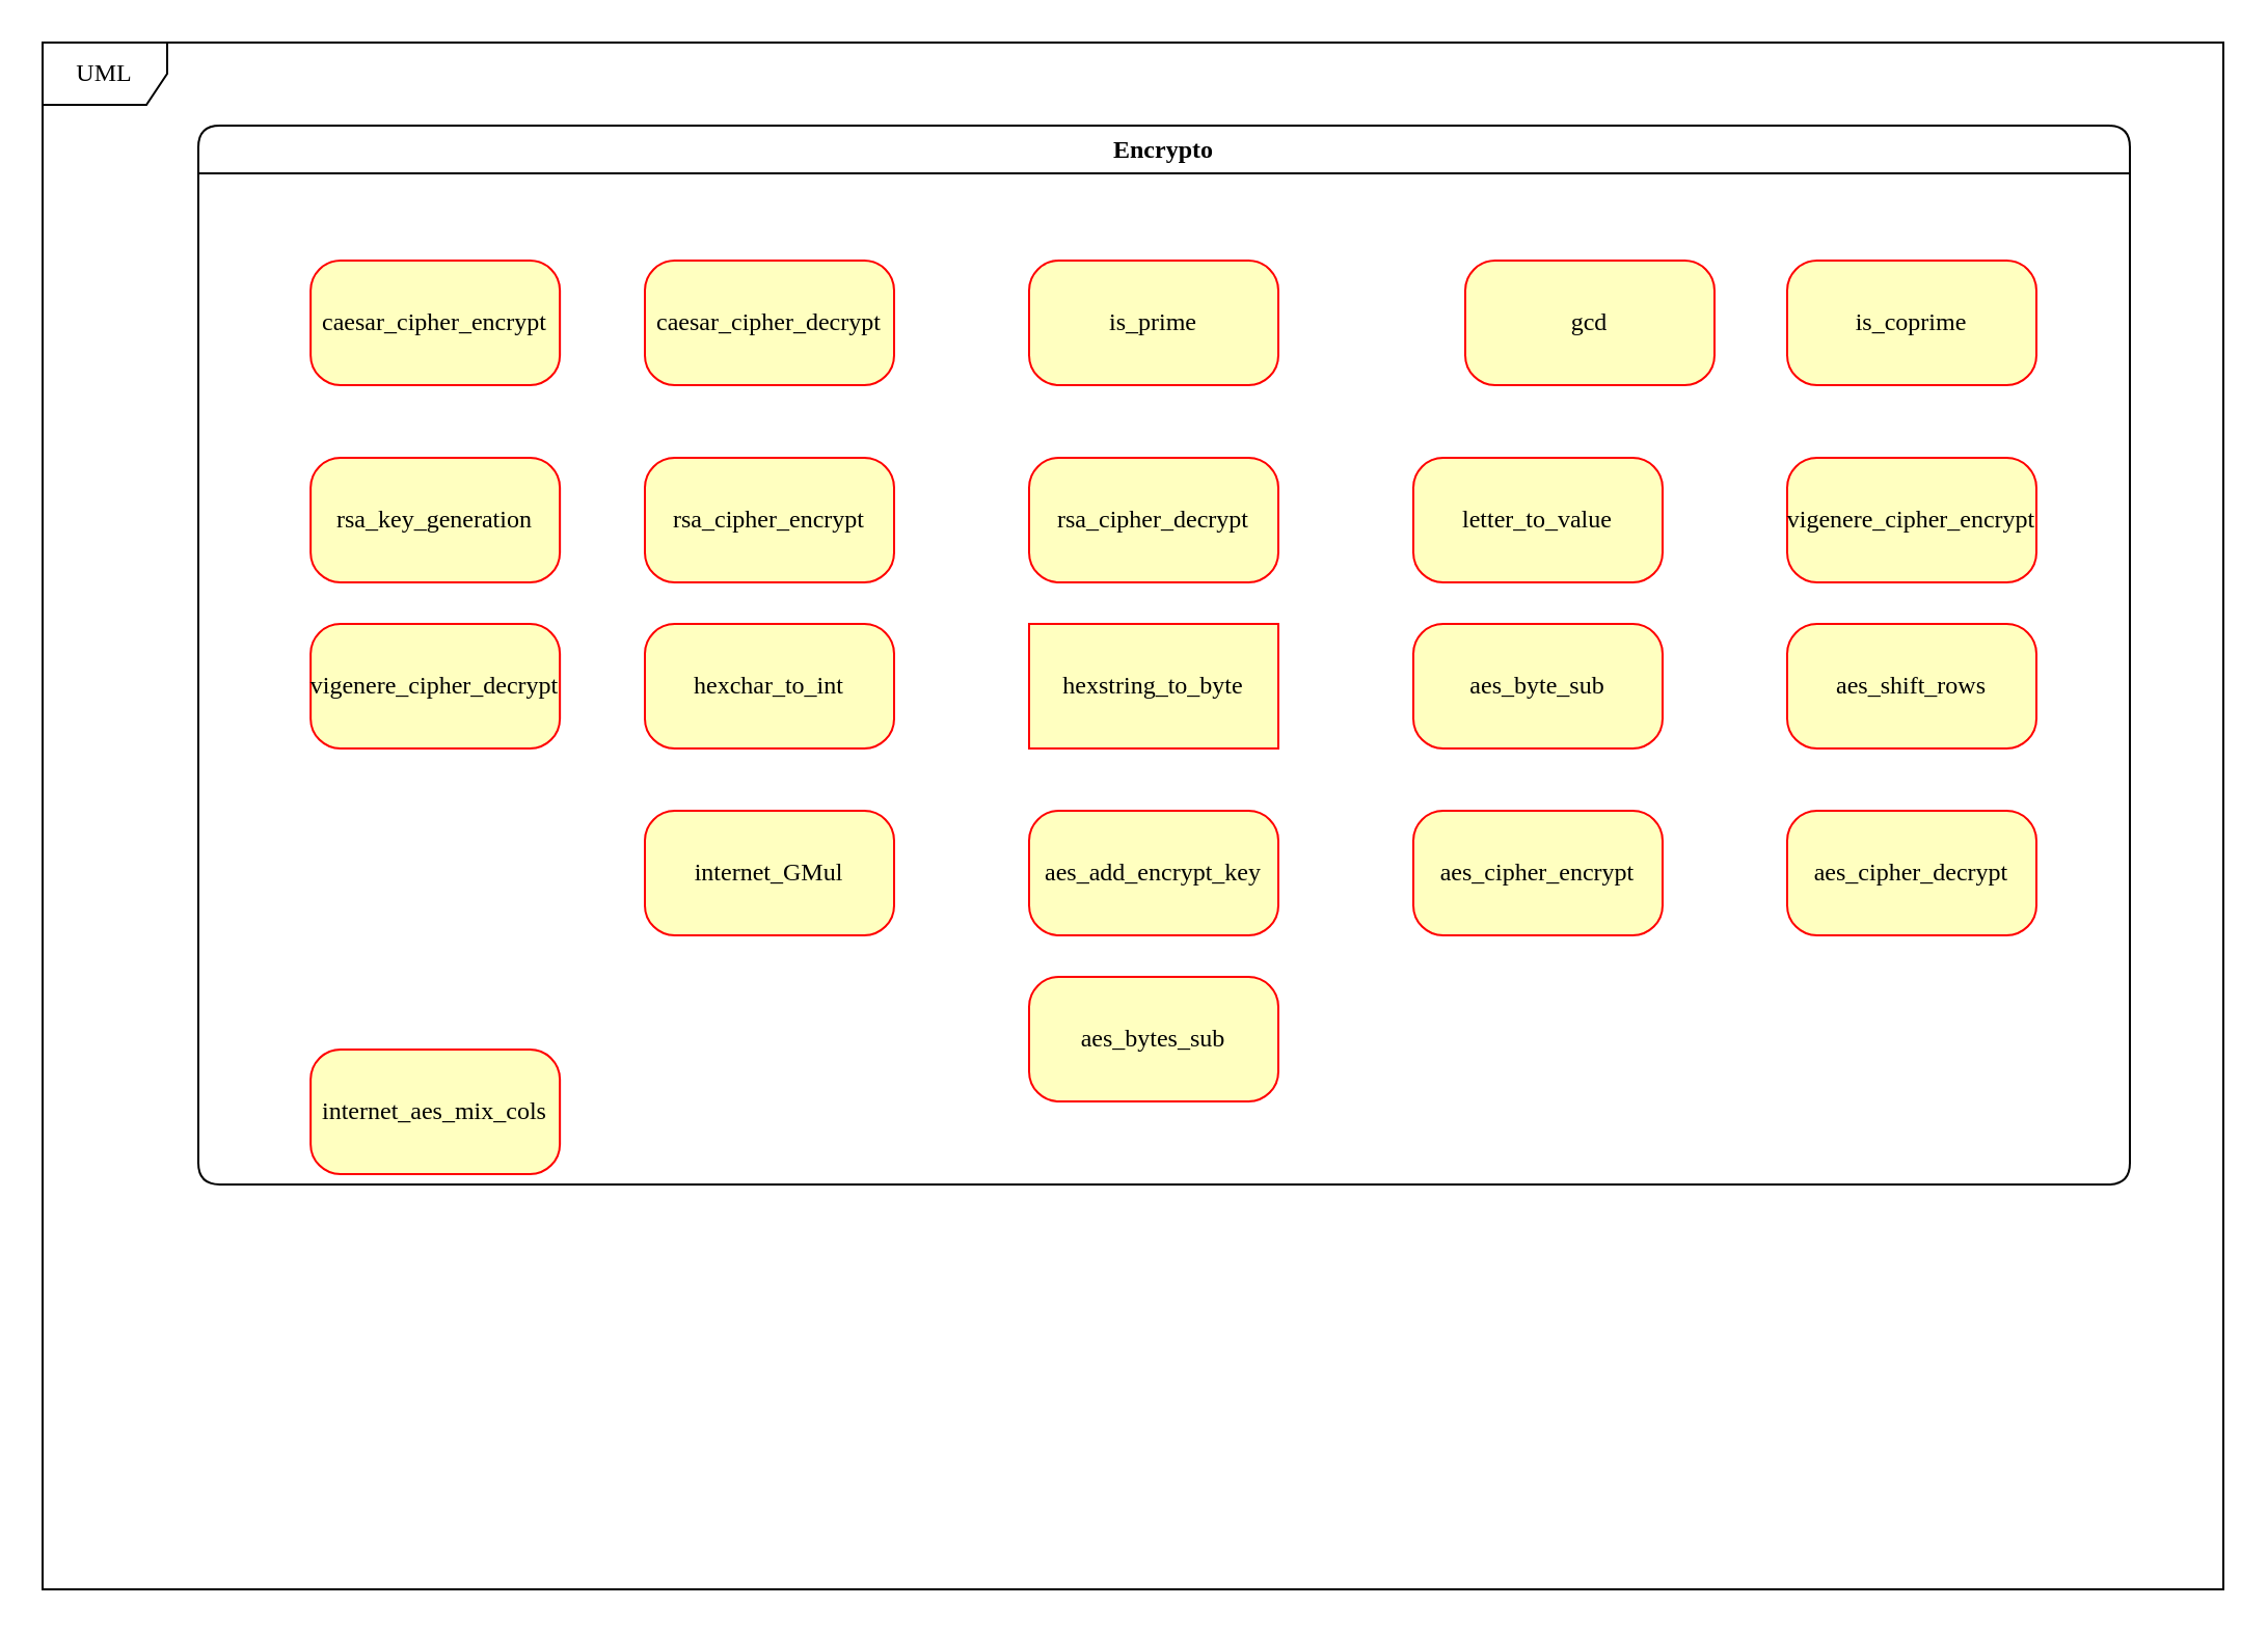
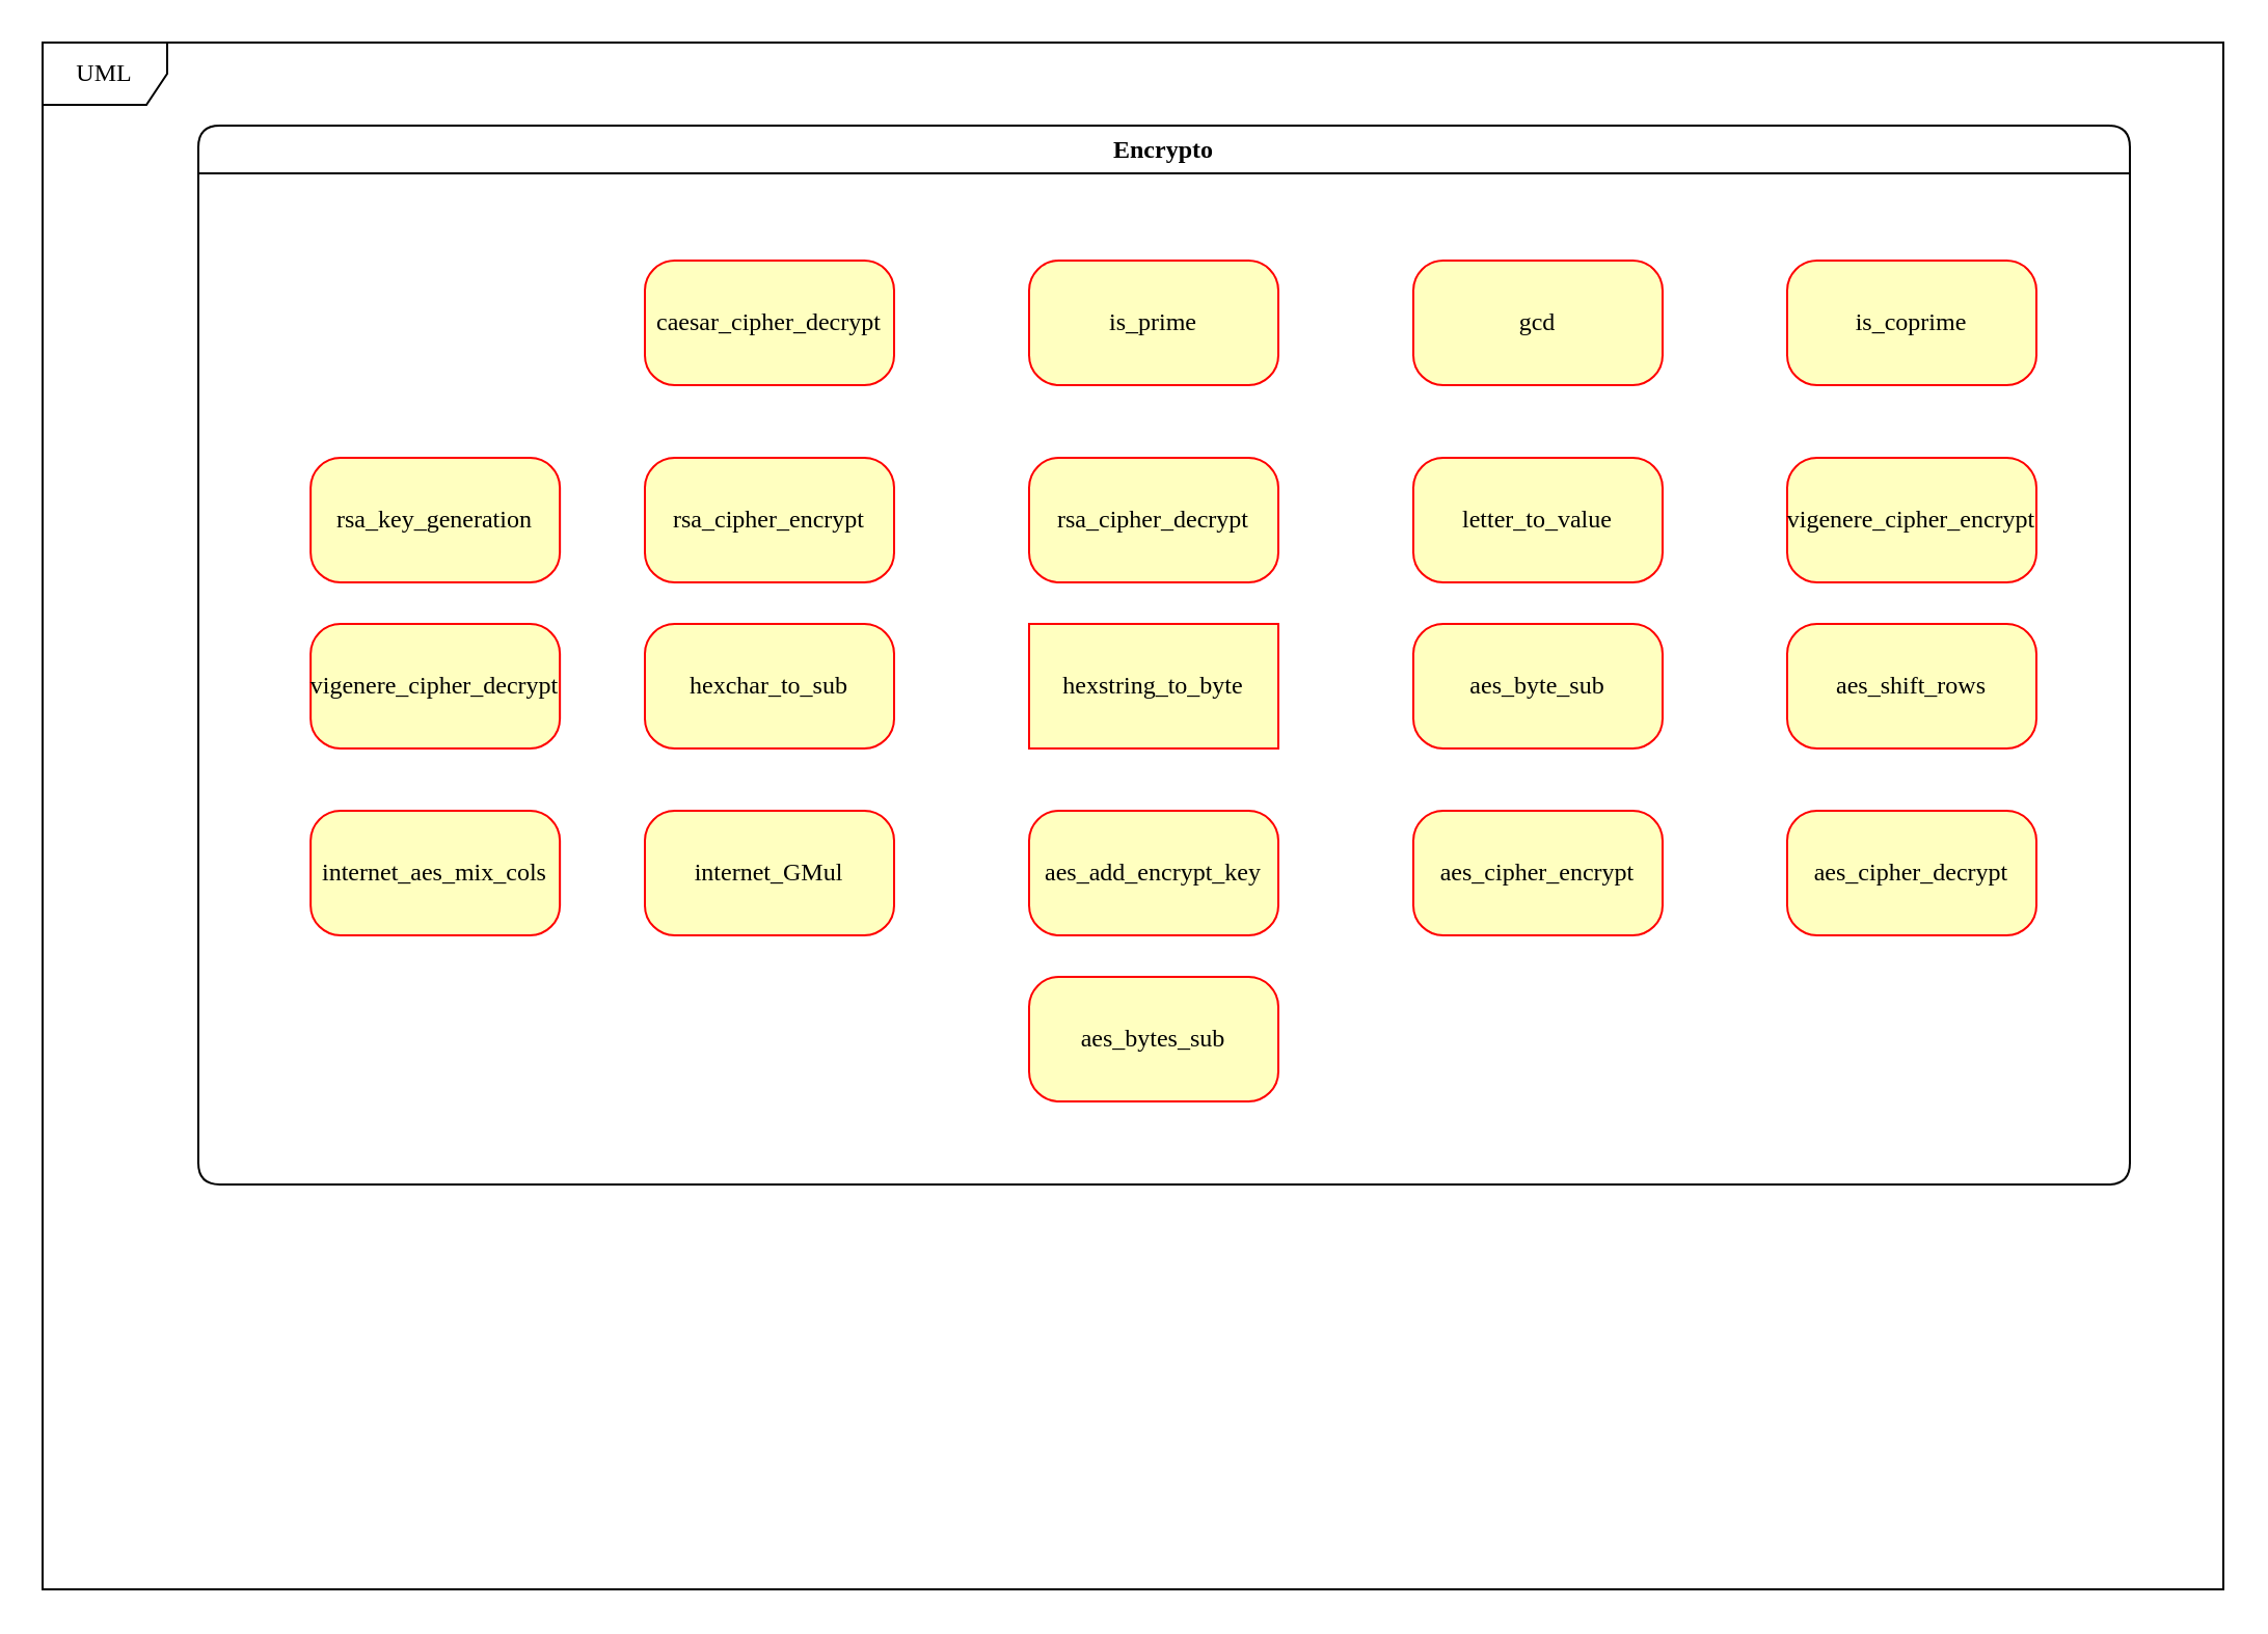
  <mxCell id="0" />
  <mxCell id="1" parent="0" />
  <mxCell id="2" value="UML" style="shape=umlFrame;whiteSpace=wrap;html=1;rounded=1;shadow=0;comic=0;labelBackgroundColor=none;strokeColor=#000000;strokeWidth=1;fillColor=#ffffff;fontFamily=Verdana;fontSize=12;fontColor=#000000;align=center;" parent="1" vertex="1"><mxGeometry x="20" y="20" width="1050" height="745" as="geometry" /></mxCell>
  <mxCell id="3" value="Encrypto" style="swimlane;whiteSpace=wrap;html=1;rounded=1;shadow=0;comic=0;labelBackgroundColor=none;strokeColor=#000000;strokeWidth=1;fillColor=#ffffff;fontFamily=Verdana;fontSize=12;fontColor=#000000;align=center;startSize=23;" parent="1" vertex="1"><mxGeometry x="95" y="60" width="930" height="510" as="geometry" /></mxCell>
  <mxCell id="4" value="caesar_cipher_decrypt" style="rounded=1;whiteSpace=wrap;html=1;arcSize=24;fillColor=#ffffc0;strokeColor=#ff0000;shadow=0;comic=0;labelBackgroundColor=none;fontFamily=Verdana;fontSize=12;fontColor=#000000;align=center;" parent="3" vertex="1"><mxGeometry x="215" y="65" width="120" height="60" as="geometry" /></mxCell>
  <mxCell id="5" value="is_prime" style="rounded=1;whiteSpace=wrap;html=1;arcSize=24;fillColor=#ffffc0;strokeColor=#ff0000;shadow=0;comic=0;labelBackgroundColor=none;fontFamily=Verdana;fontSize=12;fontColor=#000000;align=center;" parent="3" vertex="1"><mxGeometry x="400" y="65" width="120" height="60" as="geometry" /></mxCell>
- <mxCell id="6" value="gcd" style="rounded=1;whiteSpace=wrap;html=1;arcSize=24;fillColor=#ffffc0;strokeColor=#ff0000;shadow=0;comic=0;labelBackgroundColor=none;fontFamily=Verdana;fontSize=12;fontColor=#000000;align=center;" parent="3" vertex="1"><mxGeometry x="610" y="65" width="120" height="60" as="geometry" /></mxCell>
- <mxCell id="7" value="caesar_cipher_encrypt" style="rounded=1;whiteSpace=wrap;html=1;arcSize=24;fillColor=#ffffc0;strokeColor=#ff0000;shadow=0;comic=0;labelBackgroundColor=none;fontFamily=Verdana;fontSize=12;fontColor=#000000;align=center;" vertex="1" parent="3"><mxGeometry x="54.071" y="65" width="120" height="60" as="geometry" /></mxCell>
+ <mxCell id="6" value="gcd" style="rounded=1;whiteSpace=wrap;html=1;arcSize=24;fillColor=#ffffc0;strokeColor=#ff0000;shadow=0;comic=0;labelBackgroundColor=none;fontFamily=Verdana;fontSize=12;fontColor=#000000;align=center;" parent="3" vertex="1"><mxGeometry x="585" y="65" width="120" height="60" as="geometry" /></mxCell>
  <mxCell id="8" value="is_coprime" style="rounded=1;whiteSpace=wrap;html=1;arcSize=24;fillColor=#ffffc0;strokeColor=#ff0000;shadow=0;comic=0;labelBackgroundColor=none;fontFamily=Verdana;fontSize=12;fontColor=#000000;align=center;" vertex="1" parent="1"><mxGeometry x="860" y="125" width="120" height="60" as="geometry" /></mxCell>
  <mxCell id="9" value="rsa_cipher_encrypt&lt;br&gt;" style="rounded=1;whiteSpace=wrap;html=1;arcSize=24;fillColor=#ffffc0;strokeColor=#ff0000;shadow=0;comic=0;labelBackgroundColor=none;fontFamily=Verdana;fontSize=12;fontColor=#000000;align=center;" vertex="1" parent="1"><mxGeometry x="310" y="220" width="120" height="60" as="geometry" /></mxCell>
  <mxCell id="10" value="rsa_cipher_decrypt" style="rounded=1;whiteSpace=wrap;html=1;arcSize=24;fillColor=#ffffc0;strokeColor=#ff0000;shadow=0;comic=0;labelBackgroundColor=none;fontFamily=Verdana;fontSize=12;fontColor=#000000;align=center;" vertex="1" parent="1"><mxGeometry x="495" y="220" width="120" height="60" as="geometry" /></mxCell>
  <mxCell id="11" value="letter_to_value" style="rounded=1;whiteSpace=wrap;html=1;arcSize=24;fillColor=#ffffc0;strokeColor=#ff0000;shadow=0;comic=0;labelBackgroundColor=none;fontFamily=Verdana;fontSize=12;fontColor=#000000;align=center;" vertex="1" parent="1"><mxGeometry x="680" y="220" width="120" height="60" as="geometry" /></mxCell>
  <mxCell id="12" value="rsa_key_generation" style="rounded=1;whiteSpace=wrap;html=1;arcSize=24;fillColor=#ffffc0;strokeColor=#ff0000;shadow=0;comic=0;labelBackgroundColor=none;fontFamily=Verdana;fontSize=12;fontColor=#000000;align=center;" vertex="1" parent="1"><mxGeometry x="149.071" y="220" width="120" height="60" as="geometry" /></mxCell>
  <mxCell id="13" value="vigenere_cipher_encrypt" style="rounded=1;whiteSpace=wrap;html=1;arcSize=24;fillColor=#ffffc0;strokeColor=#ff0000;shadow=0;comic=0;labelBackgroundColor=none;fontFamily=Verdana;fontSize=12;fontColor=#000000;align=center;" vertex="1" parent="1"><mxGeometry x="860" y="220" width="120" height="60" as="geometry" /></mxCell>
- <mxCell id="14" value="hexchar_to_int" style="rounded=1;whiteSpace=wrap;html=1;arcSize=24;fillColor=#ffffc0;strokeColor=#ff0000;shadow=0;comic=0;labelBackgroundColor=none;fontFamily=Verdana;fontSize=12;fontColor=#000000;align=center;" vertex="1" parent="1"><mxGeometry x="310" y="300" width="120" height="60" as="geometry" /></mxCell>
+ <mxCell id="14" value="hexchar_to_sub" style="rounded=1;whiteSpace=wrap;html=1;arcSize=24;fillColor=#ffffc0;strokeColor=#ff0000;shadow=0;comic=0;labelBackgroundColor=none;fontFamily=Verdana;fontSize=12;fontColor=#000000;align=center;" vertex="1" parent="1"><mxGeometry x="310" y="300" width="120" height="60" as="geometry" /></mxCell>
  <mxCell id="15" value="hexstring_to_byte" style="whiteSpace=wrap;html=1;arcSize=24;fillColor=#ffffc0;strokeColor=#ff0000;shadow=0;comic=0;labelBackgroundColor=none;fontFamily=Verdana;fontSize=12;fontColor=#000000;align=center;rounded=0;" vertex="1" parent="1"><mxGeometry x="495" y="300" width="120" height="60" as="geometry" /></mxCell>
  <mxCell id="16" value="aes_byte_sub" style="rounded=1;whiteSpace=wrap;html=1;arcSize=24;fillColor=#ffffc0;strokeColor=#ff0000;shadow=0;comic=0;labelBackgroundColor=none;fontFamily=Verdana;fontSize=12;fontColor=#000000;align=center;" vertex="1" parent="1"><mxGeometry x="680" y="300" width="120" height="60" as="geometry" /></mxCell>
  <mxCell id="17" value="vigenere_cipher_decrypt" style="rounded=1;whiteSpace=wrap;html=1;arcSize=24;fillColor=#ffffc0;strokeColor=#ff0000;shadow=0;comic=0;labelBackgroundColor=none;fontFamily=Verdana;fontSize=12;fontColor=#000000;align=center;" vertex="1" parent="1"><mxGeometry x="149.071" y="300" width="120" height="60" as="geometry" /></mxCell>
  <mxCell id="18" value="aes_shift_rows" style="rounded=1;whiteSpace=wrap;html=1;arcSize=24;fillColor=#ffffc0;strokeColor=#ff0000;shadow=0;comic=0;labelBackgroundColor=none;fontFamily=Verdana;fontSize=12;fontColor=#000000;align=center;" vertex="1" parent="1"><mxGeometry x="860" y="300" width="120" height="60" as="geometry" /></mxCell>
  <mxCell id="19" value="internet_GMul" style="rounded=1;whiteSpace=wrap;html=1;arcSize=24;fillColor=#ffffc0;strokeColor=#ff0000;shadow=0;comic=0;labelBackgroundColor=none;fontFamily=Verdana;fontSize=12;fontColor=#000000;align=center;" vertex="1" parent="1"><mxGeometry x="310" y="390" width="120" height="60" as="geometry" /></mxCell>
  <mxCell id="20" value="aes_add_encrypt_key" style="rounded=1;whiteSpace=wrap;html=1;arcSize=24;fillColor=#ffffc0;strokeColor=#ff0000;shadow=0;comic=0;labelBackgroundColor=none;fontFamily=Verdana;fontSize=12;fontColor=#000000;align=center;" vertex="1" parent="1"><mxGeometry x="495" y="390" width="120" height="60" as="geometry" /></mxCell>
  <mxCell id="21" value="aes_cipher_encrypt" style="rounded=1;whiteSpace=wrap;html=1;arcSize=24;fillColor=#ffffc0;strokeColor=#ff0000;shadow=0;comic=0;labelBackgroundColor=none;fontFamily=Verdana;fontSize=12;fontColor=#000000;align=center;" vertex="1" parent="1"><mxGeometry x="680" y="390" width="120" height="60" as="geometry" /></mxCell>
- <mxCell id="22" value="internet_aes_mix_cols" style="rounded=1;whiteSpace=wrap;html=1;arcSize=24;fillColor=#ffffc0;strokeColor=#ff0000;shadow=0;comic=0;labelBackgroundColor=none;fontFamily=Verdana;fontSize=12;fontColor=#000000;align=center;" vertex="1" parent="1"><mxGeometry x="149.071" y="505" width="120" height="60" as="geometry" /></mxCell>
+ <mxCell id="22" value="internet_aes_mix_cols" style="rounded=1;whiteSpace=wrap;html=1;arcSize=24;fillColor=#ffffc0;strokeColor=#ff0000;shadow=0;comic=0;labelBackgroundColor=none;fontFamily=Verdana;fontSize=12;fontColor=#000000;align=center;" vertex="1" parent="1"><mxGeometry x="149.071" y="390" width="120" height="60" as="geometry" /></mxCell>
  <mxCell id="23" value="aes_cipher_decrypt" style="rounded=1;whiteSpace=wrap;html=1;arcSize=24;fillColor=#ffffc0;strokeColor=#ff0000;shadow=0;comic=0;labelBackgroundColor=none;fontFamily=Verdana;fontSize=12;fontColor=#000000;align=center;" vertex="1" parent="1"><mxGeometry x="860" y="390" width="120" height="60" as="geometry" /></mxCell>
  <mxCell id="24" value="aes_bytes_sub" style="rounded=1;whiteSpace=wrap;html=1;arcSize=24;fillColor=#ffffc0;strokeColor=#ff0000;shadow=0;comic=0;labelBackgroundColor=none;fontFamily=Verdana;fontSize=12;fontColor=#000000;align=center;" vertex="1" parent="1"><mxGeometry x="495" y="470" width="120" height="60" as="geometry" /></mxCell>
